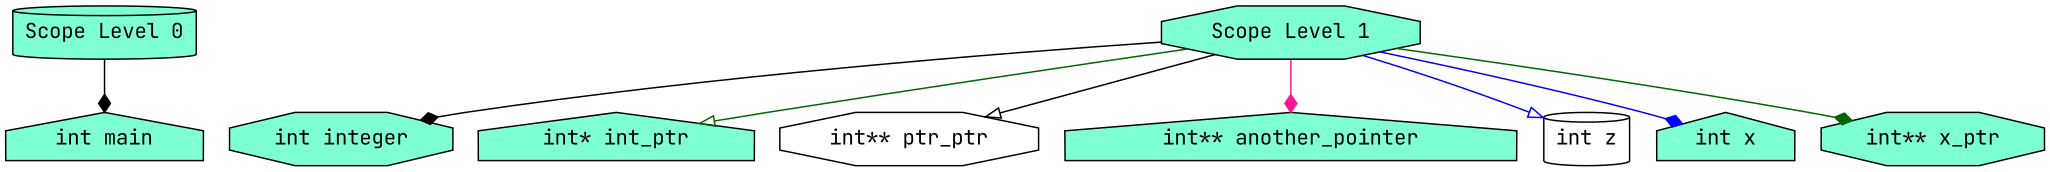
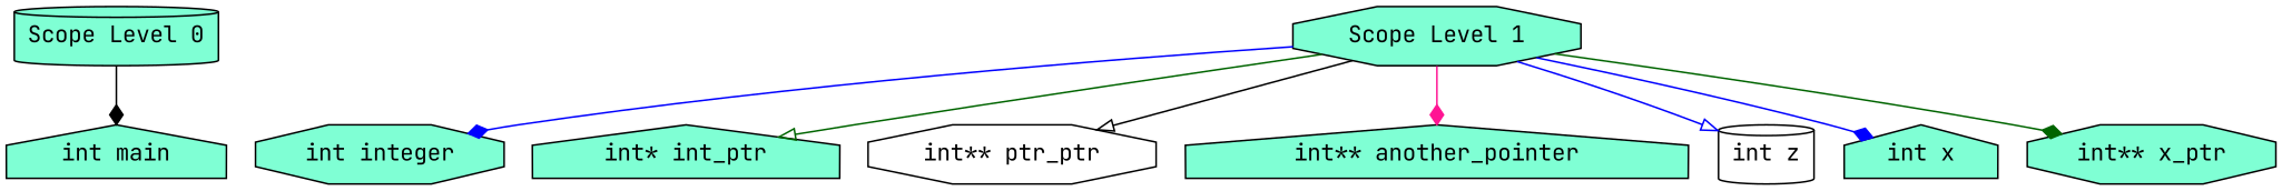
  digraph {
    fontname="JetBrains Mono"
    node [fillcolor=aquamarine fontname="JetBrains Mono" shape=house style=filled]
    edge [arrowhead=diamond color=black fontname="JetBrains Mono"]
    n1 [label="Scope Level 0" shape=cylinder]
    n2 [label="int main"]
    n3 [label="Scope Level 1" shape=octagon]
    n4 [label="int integer" shape=octagon]
    n5 [label="int* int_ptr"]
    n6 [fillcolor=white label="int** ptr_ptr" shape=octagon]
    n7 [label="int** another_pointer"]
    n8 [fillcolor=white label="int z" shape=cylinder]
    n9 [label="int x"]
    n10 [label="int** x_ptr" shape=octagon]
    n1 -> n2
-   n3 -> n4
+   n3 -> n4 [color=blue]
    n3 -> n5 [arrowhead=onormal color=darkgreen]
    n3 -> n6 [arrowhead=onormal]
    n3 -> n7 [color=deeppink]
    n3 -> n8 [arrowhead=onormal color=blue]
    n3 -> n9 [color=blue]
    n3 -> n10 [color=darkgreen]
  }
